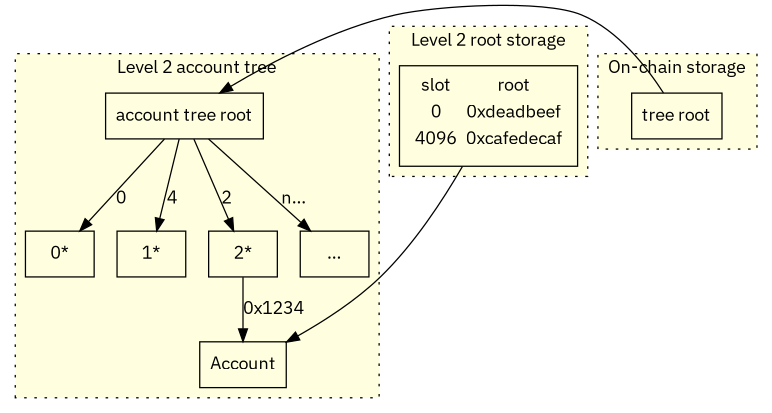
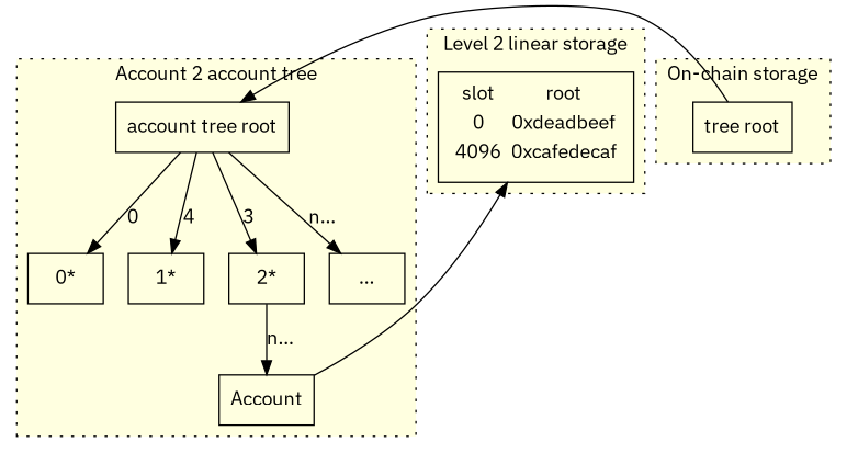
  digraph {
    fontname="IBM Plex Sans"
    node [fontname="IBM Plex Sans" shape=box]
    edge [fontname="IBM Plex Sans"]
    n1 [label="account tree root"]
    n2 [label="0*"]
    n3 [label="1*"]
    n4 [label="2*"]
    n5 [label="..."]
    n6 [label=Account]
    n7 [label="tree root"]
    n8 [label=<<table border="0"><tr><td>slot</td><td>root</td></tr><tr><td>0</td><td>0xdeadbeef</td></tr><tr><td>4096</td><td>0xcafedecaf</td></tr><tr><td></td></tr></table>>]
    subgraph cluster_1 {
      bgcolor=lightyellow
-     label="Level 2 account tree"
+     label="Account 2 account tree"
      style=dotted
      n1
      n2
      n3
      n4
      n5
      n6
    }
    subgraph cluster_2 {
      bgcolor=lightyellow
      label="On-chain storage"
      style=dotted
      n7
    }
    subgraph cluster_3 {
      bgcolor=lightyellow
-     label="Level 2 root storage"
+     label="Level 2 linear storage"
      style=dotted
      n8
    }
    n1 -> n2 [label=0]
    n1 -> n3 [label=4]
-   n1 -> n4 [label=2]
+   n1 -> n4 [label=3]
    n1 -> n5 [label="n..."]
-   n4 -> n6 [label="0x1234"]
-   n8 -> n6 [constraint=false]
+   n4 -> n6 [label="n..."]
+   n6 -> n8 [constraint=false]
    n7 -> n1 [constraint=false]
  }
